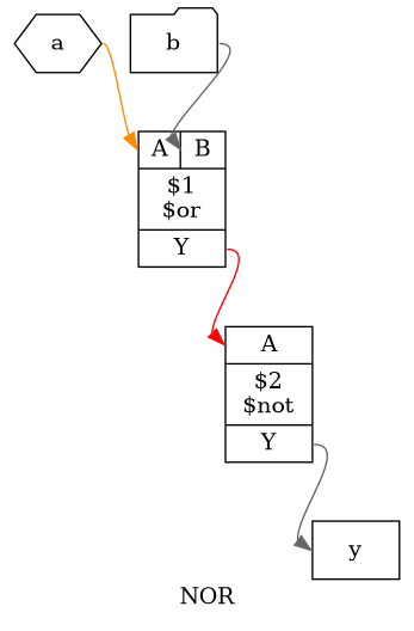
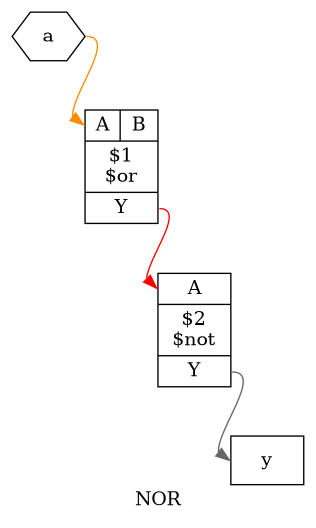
  digraph {
    label=NOR
    rankdir=TB
    remincross=true
    node [color=black fontcolor=black shape=record]
    edge [color=gray40 fontcolor=black headport="p5:w" tailport=e]
    n1 [label=a shape=hexagon]
    n2 [label="{{<p5> A|<p8> B}|$1\n$or|{<p6> Y}}" color="" fontcolor=""]
-   n3 [label=b shape=folder]
    n4 [label=y shape=box]
    n5 [label="{{<p5> A}|$2\n$not|{<p6> Y}}" color="" fontcolor=""]
    n1 -> n2 [color=darkorange]
    n2 -> n5 [color=red tailport="p6:e"]
-   n3 -> n2 [headport="p8:w"]
    n5 -> n4 [headport=w tailport="p6:e"]
  }
